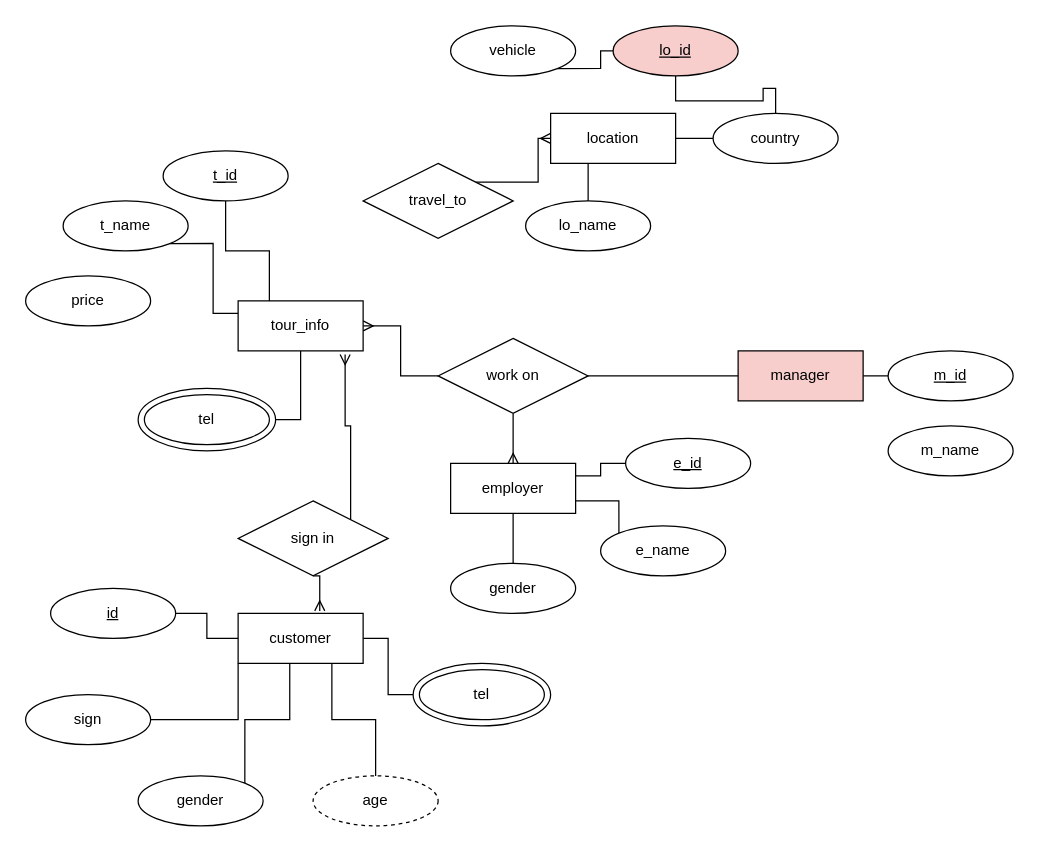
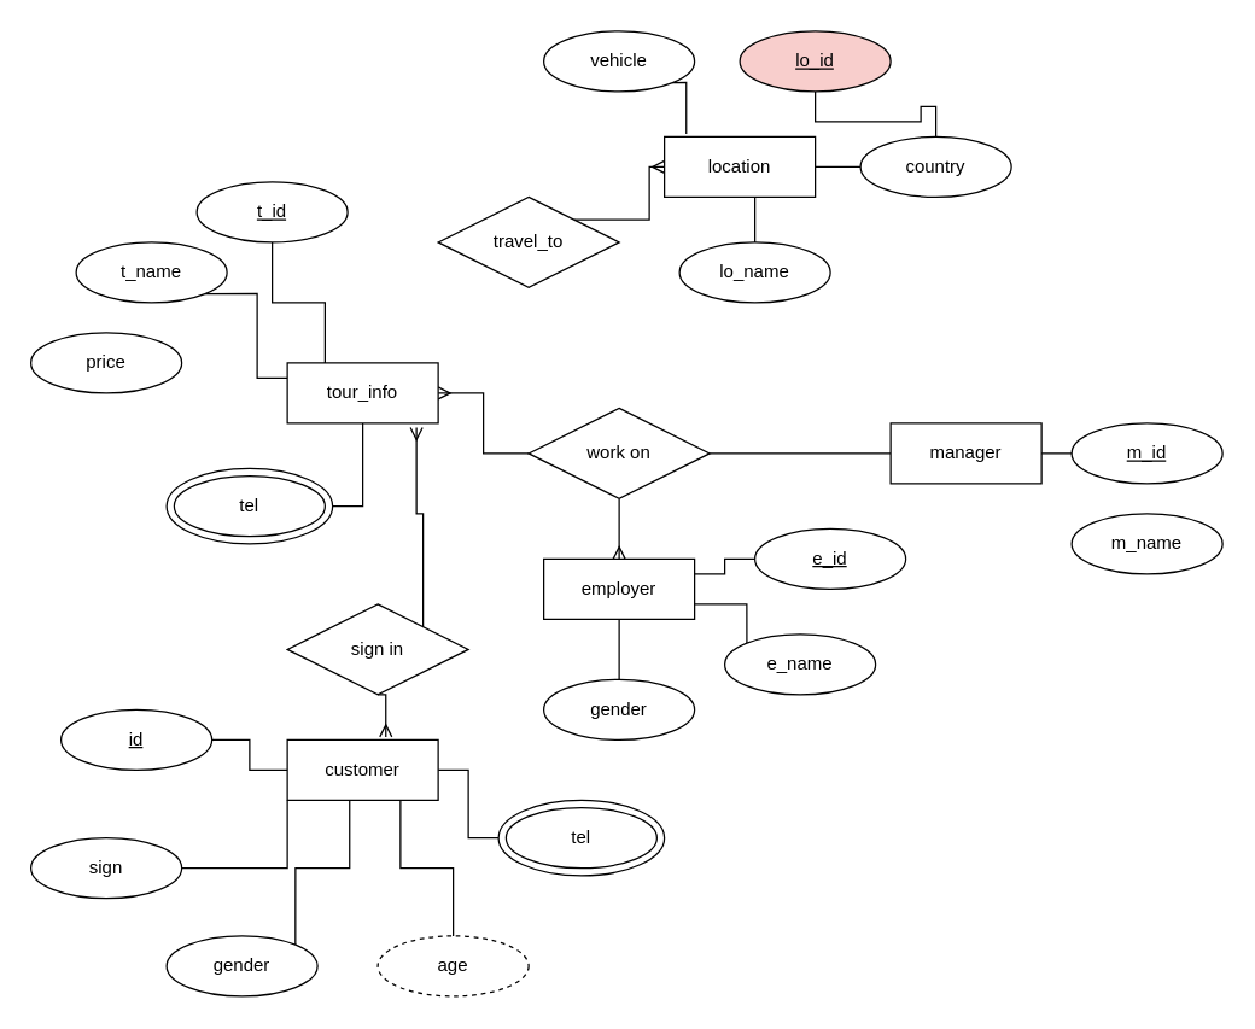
  <mxCell id="0" />
  <mxCell id="1" parent="0" />
  <mxCell id="2" style="edgeStyle=orthogonalEdgeStyle;rounded=0;orthogonalLoop=1;jettySize=auto;html=1;exitX=1;exitY=0.5;exitDx=0;exitDy=0;endArrow=none;endFill=0;startArrow=ERmany;startFill=0;" parent="1" source="3" target="18" edge="1"><mxGeometry relative="1" as="geometry" /></mxCell>
  <mxCell id="3" value="tour_info" style="whiteSpace=wrap;html=1;align=center;" parent="1" vertex="1"><mxGeometry x="190" y="240" width="100" height="40" as="geometry" /></mxCell>
  <mxCell id="4" style="edgeStyle=orthogonalEdgeStyle;rounded=0;orthogonalLoop=1;jettySize=auto;html=1;exitX=1;exitY=0.5;exitDx=0;exitDy=0;entryX=0;entryY=0.5;entryDx=0;entryDy=0;endArrow=none;endFill=0;" parent="1" source="6" edge="1"><mxGeometry relative="1" as="geometry"><mxPoint x="570" y="110" as="targetPoint" /></mxGeometry></mxCell>
  <mxCell id="5" style="edgeStyle=orthogonalEdgeStyle;rounded=0;orthogonalLoop=1;jettySize=auto;html=1;exitX=0.5;exitY=1;exitDx=0;exitDy=0;entryX=0.5;entryY=0;entryDx=0;entryDy=0;startArrow=none;startFill=0;endArrow=none;endFill=0;" parent="1" source="6" target="24" edge="1"><mxGeometry relative="1" as="geometry" /></mxCell>
  <mxCell id="6" value="location" style="whiteSpace=wrap;html=1;align=center;" parent="1" vertex="1"><mxGeometry x="440" y="90" width="100" height="40" as="geometry" /></mxCell>
  <mxCell id="7" style="edgeStyle=orthogonalEdgeStyle;rounded=0;orthogonalLoop=1;jettySize=auto;html=1;exitX=1;exitY=0;exitDx=0;exitDy=0;entryX=0;entryY=0.5;entryDx=0;entryDy=0;endArrow=ERmany;endFill=0;" parent="1" source="8" target="6" edge="1"><mxGeometry relative="1" as="geometry" /></mxCell>
  <mxCell id="8" value="travel_to" style="shape=rhombus;perimeter=rhombusPerimeter;whiteSpace=wrap;html=1;align=center;" parent="1" vertex="1"><mxGeometry x="290" y="130" width="120" height="60" as="geometry" /></mxCell>
  <mxCell id="9" style="edgeStyle=orthogonalEdgeStyle;rounded=0;orthogonalLoop=1;jettySize=auto;html=1;exitX=0.5;exitY=1;exitDx=0;exitDy=0;entryX=0.25;entryY=0;entryDx=0;entryDy=0;endArrow=none;endFill=0;" parent="1" source="10" target="3" edge="1"><mxGeometry relative="1" as="geometry" /></mxCell>
  <mxCell id="10" value="&lt;u&gt;t_id&lt;/u&gt;" style="ellipse;whiteSpace=wrap;html=1;align=center;" parent="1" vertex="1"><mxGeometry x="130" y="120" width="100" height="40" as="geometry" /></mxCell>
  <mxCell id="11" value="price" style="ellipse;whiteSpace=wrap;html=1;align=center;" parent="1" vertex="1"><mxGeometry x="20" y="220" width="100" height="40" as="geometry" /></mxCell>
  <mxCell id="12" style="edgeStyle=orthogonalEdgeStyle;rounded=0;orthogonalLoop=1;jettySize=auto;html=1;exitX=1;exitY=1;exitDx=0;exitDy=0;entryX=0;entryY=0.25;entryDx=0;entryDy=0;endArrow=none;endFill=0;" parent="1" source="13" target="3" edge="1"><mxGeometry relative="1" as="geometry" /></mxCell>
  <mxCell id="13" value="t_name" style="ellipse;whiteSpace=wrap;html=1;align=center;" parent="1" vertex="1"><mxGeometry x="50" y="160" width="100" height="40" as="geometry" /></mxCell>
  <mxCell id="14" style="edgeStyle=orthogonalEdgeStyle;rounded=0;orthogonalLoop=1;jettySize=auto;html=1;exitX=1;exitY=0.5;exitDx=0;exitDy=0;entryX=0.5;entryY=1;entryDx=0;entryDy=0;endArrow=none;endFill=0;" parent="1" source="15" target="3" edge="1"><mxGeometry relative="1" as="geometry" /></mxCell>
  <mxCell id="15" value="tel" style="ellipse;whiteSpace=wrap;html=1;align=center;perimeterSpacing=0;" parent="1" vertex="1"><mxGeometry x="110" y="310" width="110" height="50" as="geometry" /></mxCell>
  <mxCell id="16" value="tel" style="ellipse;whiteSpace=wrap;html=1;align=center;" parent="1" vertex="1"><mxGeometry x="115" y="315" width="100" height="40" as="geometry" /></mxCell>
  <mxCell id="17" style="edgeStyle=orthogonalEdgeStyle;rounded=0;orthogonalLoop=1;jettySize=auto;html=1;exitX=0.5;exitY=1;exitDx=0;exitDy=0;entryX=0.5;entryY=0;entryDx=0;entryDy=0;endArrow=ERmany;endFill=0;" parent="1" source="18" target="21" edge="1"><mxGeometry relative="1" as="geometry" /></mxCell>
  <mxCell id="18" value="work on" style="shape=rhombus;perimeter=rhombusPerimeter;whiteSpace=wrap;html=1;align=center;" parent="1" vertex="1"><mxGeometry x="350" y="270" width="120" height="60" as="geometry" /></mxCell>
  <mxCell id="19" style="edgeStyle=orthogonalEdgeStyle;rounded=0;orthogonalLoop=1;jettySize=auto;html=1;exitX=0.5;exitY=1;exitDx=0;exitDy=0;entryX=0.5;entryY=0;entryDx=0;entryDy=0;startArrow=none;startFill=0;endArrow=none;endFill=0;" parent="1" source="21" target="28" edge="1"><mxGeometry relative="1" as="geometry" /></mxCell>
  <mxCell id="20" style="edgeStyle=orthogonalEdgeStyle;rounded=0;orthogonalLoop=1;jettySize=auto;html=1;exitX=1;exitY=0.75;exitDx=0;exitDy=0;entryX=0;entryY=0;entryDx=0;entryDy=0;startArrow=none;startFill=0;endArrow=none;endFill=0;" parent="1" source="21" target="27" edge="1"><mxGeometry relative="1" as="geometry" /></mxCell>
  <mxCell id="21" value="employer" style="whiteSpace=wrap;html=1;align=center;" parent="1" vertex="1"><mxGeometry x="360" y="370" width="100" height="40" as="geometry" /></mxCell>
  <mxCell id="22" style="edgeStyle=orthogonalEdgeStyle;rounded=0;orthogonalLoop=1;jettySize=auto;html=1;exitX=0.5;exitY=1;exitDx=0;exitDy=0;startArrow=none;startFill=0;endArrow=none;endFill=0;" parent="1" source="23" target="51" edge="1"><mxGeometry relative="1" as="geometry" /></mxCell>
  <mxCell id="23" value="&lt;u&gt;lo_id&lt;/u&gt;" style="ellipse;whiteSpace=wrap;html=1;align=center;fillColor=#f8cecc;" parent="1" vertex="1"><mxGeometry x="490" y="20" width="100" height="40" as="geometry" /></mxCell>
- <mxCell id="24" value="lo_name" style="ellipse;whiteSpace=wrap;html=1;align=center;" parent="1" vertex="1"><mxGeometry x="420" y="160" width="100" height="40" as="geometry" /></mxCell>
+ <mxCell id="24" value="lo_name" style="ellipse;whiteSpace=wrap;html=1;align=center;" parent="1" vertex="1"><mxGeometry x="450" y="160" width="100" height="40" as="geometry" /></mxCell>
  <mxCell id="25" style="edgeStyle=orthogonalEdgeStyle;rounded=0;orthogonalLoop=1;jettySize=auto;html=1;exitX=0;exitY=0.5;exitDx=0;exitDy=0;entryX=1;entryY=0.25;entryDx=0;entryDy=0;startArrow=none;startFill=0;endArrow=none;endFill=0;" parent="1" source="26" target="21" edge="1"><mxGeometry relative="1" as="geometry" /></mxCell>
  <mxCell id="26" value="&lt;u&gt;e_id&lt;/u&gt;" style="ellipse;whiteSpace=wrap;html=1;align=center;" parent="1" vertex="1"><mxGeometry x="500" y="350" width="100" height="40" as="geometry" /></mxCell>
  <mxCell id="27" value="e_name" style="ellipse;whiteSpace=wrap;html=1;align=center;" parent="1" vertex="1"><mxGeometry x="480" y="420" width="100" height="40" as="geometry" /></mxCell>
  <mxCell id="28" value="gender" style="ellipse;whiteSpace=wrap;html=1;align=center;" parent="1" vertex="1"><mxGeometry x="360" y="450" width="100" height="40" as="geometry" /></mxCell>
  <mxCell id="29" style="edgeStyle=orthogonalEdgeStyle;rounded=0;orthogonalLoop=1;jettySize=auto;html=1;exitX=0;exitY=0.5;exitDx=0;exitDy=0;entryX=1;entryY=0.5;entryDx=0;entryDy=0;startArrow=none;startFill=0;endArrow=none;endFill=0;" parent="1" source="30" target="18" edge="1"><mxGeometry relative="1" as="geometry"><Array as="points"><mxPoint x="530" y="300" /><mxPoint x="530" y="300" /></Array></mxGeometry></mxCell>
- <mxCell id="30" value="manager" style="whiteSpace=wrap;html=1;align=center;fillColor=#f8cecc;" parent="1" vertex="1"><mxGeometry x="590" y="280" width="100" height="40" as="geometry" /></mxCell>
+ <mxCell id="30" value="manager" style="whiteSpace=wrap;html=1;align=center;" parent="1" vertex="1"><mxGeometry x="590" y="280" width="100" height="40" as="geometry" /></mxCell>
  <mxCell id="31" value="m_name" style="ellipse;whiteSpace=wrap;html=1;align=center;" parent="1" vertex="1"><mxGeometry x="710" y="340" width="100" height="40" as="geometry" /></mxCell>
  <mxCell id="32" style="edgeStyle=orthogonalEdgeStyle;rounded=0;orthogonalLoop=1;jettySize=auto;html=1;exitX=0;exitY=0.5;exitDx=0;exitDy=0;entryX=1;entryY=0.5;entryDx=0;entryDy=0;startArrow=none;startFill=0;endArrow=none;endFill=0;" parent="1" source="33" target="30" edge="1"><mxGeometry relative="1" as="geometry" /></mxCell>
  <mxCell id="33" value="&lt;u&gt;m_id&lt;/u&gt;" style="ellipse;whiteSpace=wrap;html=1;align=center;" parent="1" vertex="1"><mxGeometry x="710" y="280" width="100" height="40" as="geometry" /></mxCell>
  <mxCell id="34" style="edgeStyle=orthogonalEdgeStyle;rounded=0;orthogonalLoop=1;jettySize=auto;html=1;exitX=1;exitY=0;exitDx=0;exitDy=0;entryX=0.856;entryY=1.073;entryDx=0;entryDy=0;entryPerimeter=0;startArrow=none;startFill=0;endArrow=ERmany;endFill=0;" parent="1" source="36" target="3" edge="1"><mxGeometry relative="1" as="geometry" /></mxCell>
  <mxCell id="35" style="edgeStyle=orthogonalEdgeStyle;rounded=0;orthogonalLoop=1;jettySize=auto;html=1;exitX=0.5;exitY=1;exitDx=0;exitDy=0;entryX=0.653;entryY=-0.05;entryDx=0;entryDy=0;entryPerimeter=0;startArrow=none;startFill=0;endArrow=ERmany;endFill=0;" parent="1" source="36" target="38" edge="1"><mxGeometry relative="1" as="geometry" /></mxCell>
  <mxCell id="36" value="sign in" style="shape=rhombus;perimeter=rhombusPerimeter;whiteSpace=wrap;html=1;align=center;" parent="1" vertex="1"><mxGeometry x="190" y="400" width="120" height="60" as="geometry" /></mxCell>
  <mxCell id="37" style="edgeStyle=orthogonalEdgeStyle;rounded=0;orthogonalLoop=1;jettySize=auto;html=1;exitX=1;exitY=0.5;exitDx=0;exitDy=0;startArrow=none;startFill=0;endArrow=none;endFill=0;" parent="1" source="38" target="47" edge="1"><mxGeometry relative="1" as="geometry" /></mxCell>
  <mxCell id="38" value="customer" style="whiteSpace=wrap;html=1;align=center;" parent="1" vertex="1"><mxGeometry x="190" y="490" width="100" height="40" as="geometry" /></mxCell>
  <mxCell id="39" style="edgeStyle=orthogonalEdgeStyle;rounded=0;orthogonalLoop=1;jettySize=auto;html=1;exitX=0.5;exitY=0;exitDx=0;exitDy=0;entryX=0.75;entryY=1;entryDx=0;entryDy=0;startArrow=none;startFill=0;endArrow=none;endFill=0;" parent="1" source="40" target="38" edge="1"><mxGeometry relative="1" as="geometry" /></mxCell>
  <mxCell id="40" value="age" style="ellipse;whiteSpace=wrap;html=1;align=center;dashed=1;" parent="1" vertex="1"><mxGeometry x="250" y="620" width="100" height="40" as="geometry" /></mxCell>
  <mxCell id="41" style="edgeStyle=orthogonalEdgeStyle;rounded=0;orthogonalLoop=1;jettySize=auto;html=1;exitX=1;exitY=0;exitDx=0;exitDy=0;entryX=0.413;entryY=1.005;entryDx=0;entryDy=0;entryPerimeter=0;startArrow=none;startFill=0;endArrow=none;endFill=0;" parent="1" source="42" target="38" edge="1"><mxGeometry relative="1" as="geometry" /></mxCell>
  <mxCell id="42" value="gender" style="ellipse;whiteSpace=wrap;html=1;align=center;" parent="1" vertex="1"><mxGeometry x="110" y="620" width="100" height="40" as="geometry" /></mxCell>
  <mxCell id="43" style="edgeStyle=orthogonalEdgeStyle;rounded=0;orthogonalLoop=1;jettySize=auto;html=1;exitX=1;exitY=0.5;exitDx=0;exitDy=0;entryX=0;entryY=1;entryDx=0;entryDy=0;startArrow=none;startFill=0;endArrow=none;endFill=0;" parent="1" source="44" target="38" edge="1"><mxGeometry relative="1" as="geometry" /></mxCell>
  <mxCell id="44" value="sign" style="ellipse;whiteSpace=wrap;html=1;align=center;" parent="1" vertex="1"><mxGeometry x="20" y="555" width="100" height="40" as="geometry" /></mxCell>
  <mxCell id="45" style="edgeStyle=orthogonalEdgeStyle;rounded=0;orthogonalLoop=1;jettySize=auto;html=1;exitX=1;exitY=0.5;exitDx=0;exitDy=0;entryX=0;entryY=0.5;entryDx=0;entryDy=0;startArrow=none;startFill=0;endArrow=none;endFill=0;" parent="1" source="46" target="38" edge="1"><mxGeometry relative="1" as="geometry" /></mxCell>
  <mxCell id="46" value="&lt;u&gt;id&lt;/u&gt;" style="ellipse;whiteSpace=wrap;html=1;align=center;" parent="1" vertex="1"><mxGeometry x="40" y="470" width="100" height="40" as="geometry" /></mxCell>
  <mxCell id="47" value="Attribute" style="ellipse;whiteSpace=wrap;html=1;align=center;" parent="1" vertex="1"><mxGeometry x="330" y="530" width="110" height="50" as="geometry" /></mxCell>
  <mxCell id="48" value="tel" style="ellipse;whiteSpace=wrap;html=1;align=center;" parent="1" vertex="1"><mxGeometry x="335" y="535" width="100" height="40" as="geometry" /></mxCell>
- <mxCell id="49" style="edgeStyle=orthogonalEdgeStyle;rounded=0;orthogonalLoop=1;jettySize=auto;html=1;exitX=1;exitY=1;exitDx=0;exitDy=0;startArrow=none;startFill=0;endArrow=none;endFill=0;" parent="1" source="50" target="23" edge="1"><mxGeometry relative="1" as="geometry" /></mxCell>
+ <mxCell id="49" style="edgeStyle=orthogonalEdgeStyle;rounded=0;orthogonalLoop=1;jettySize=auto;html=1;exitX=1;exitY=1;exitDx=0;exitDy=0;entryX=0.145;entryY=-0.05;entryDx=0;entryDy=0;entryPerimeter=0;startArrow=none;startFill=0;endArrow=none;endFill=0;" parent="1" source="50" target="6" edge="1"><mxGeometry relative="1" as="geometry" /></mxCell>
  <mxCell id="50" value="vehicle" style="ellipse;whiteSpace=wrap;html=1;align=center;" parent="1" vertex="1"><mxGeometry x="360" y="20" width="100" height="40" as="geometry" /></mxCell>
  <mxCell id="51" value="country" style="ellipse;whiteSpace=wrap;html=1;align=center;" parent="1" vertex="1"><mxGeometry x="570" y="90" width="100" height="40" as="geometry" /></mxCell>
